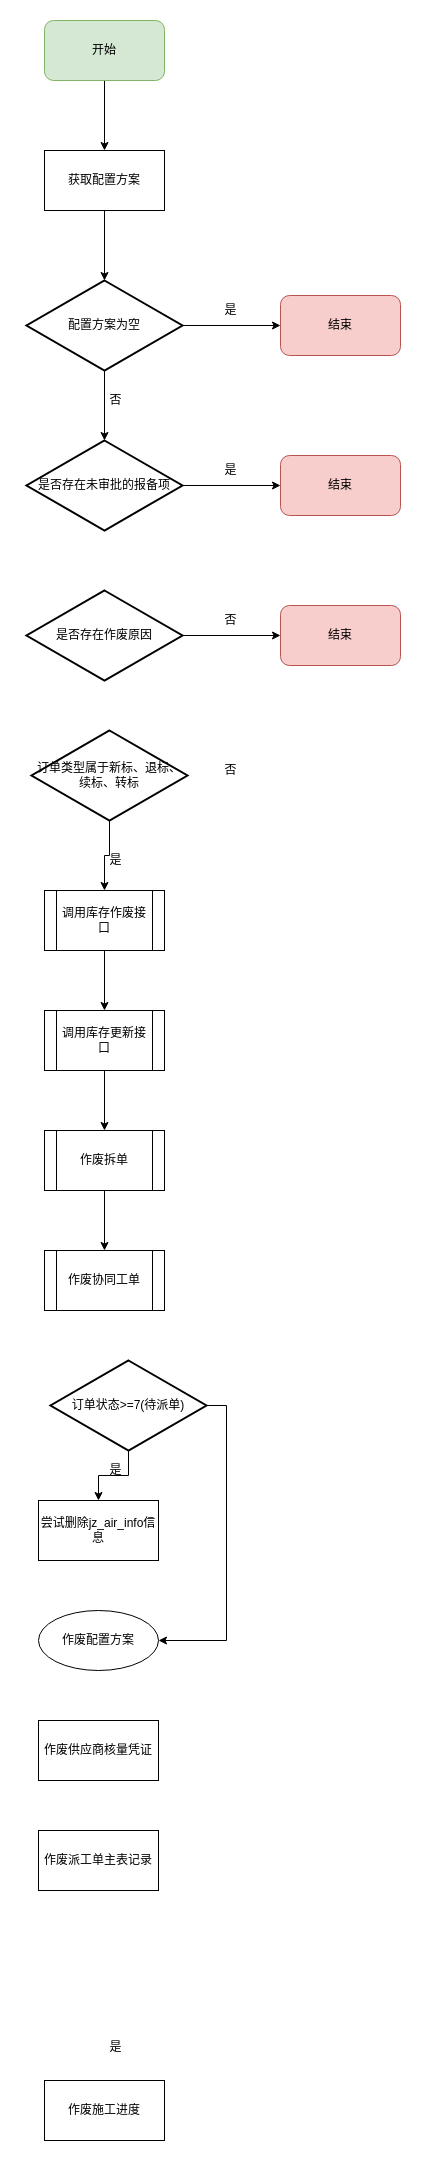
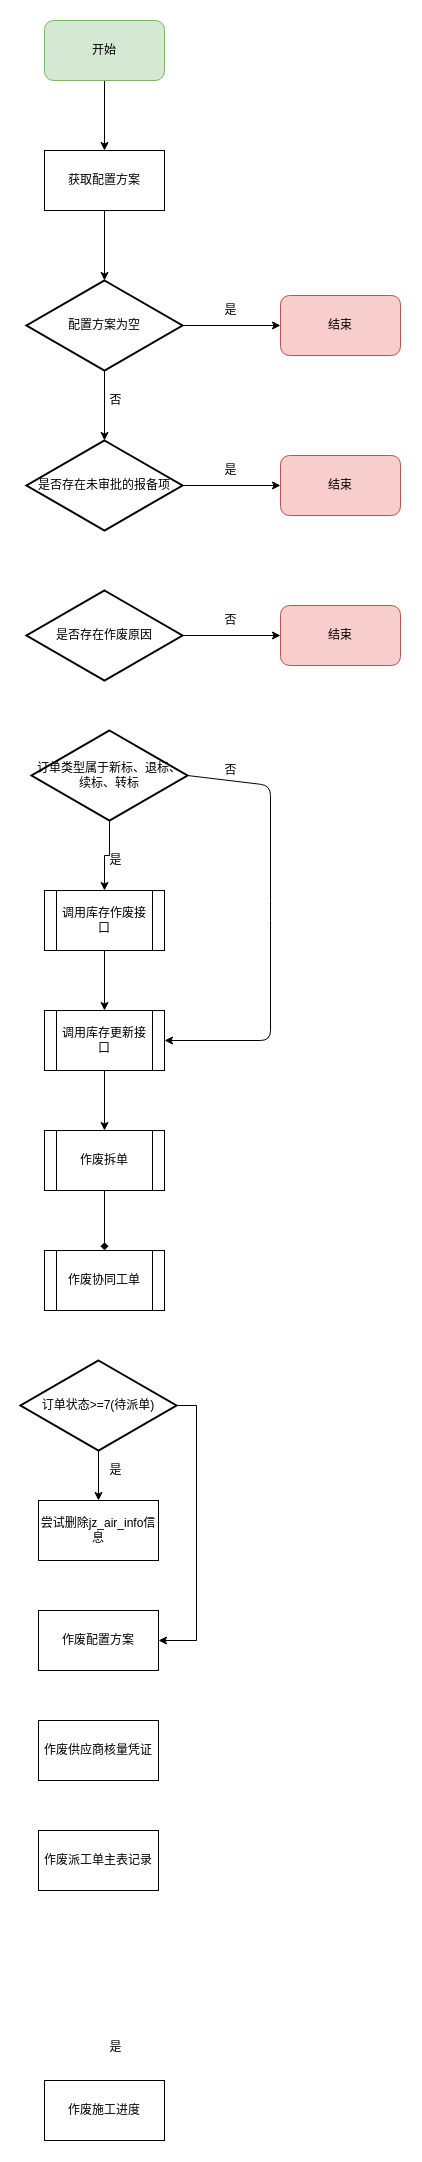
  <mxCell id="0" />
  <mxCell id="1" parent="0" />
  <mxCell id="2" style="edgeStyle=orthogonalEdgeStyle;rounded=0;orthogonalLoop=1;jettySize=auto;html=1;exitX=0.5;exitY=1;exitDx=0;exitDy=0;entryX=0.5;entryY=0;entryDx=0;entryDy=0;" edge="1" parent="1" source="3" target="5"><mxGeometry relative="1" as="geometry" /></mxCell>
  <mxCell id="3" value="开始" style="rounded=1;whiteSpace=wrap;html=1;fillColor=#d5e8d4;strokeColor=#82b366;" vertex="1" parent="1"><mxGeometry x="44" y="20" width="120" height="60" as="geometry" /></mxCell>
  <mxCell id="4" style="edgeStyle=orthogonalEdgeStyle;rounded=0;orthogonalLoop=1;jettySize=auto;html=1;entryX=0.5;entryY=0;entryDx=0;entryDy=0;entryPerimeter=0;" edge="1" parent="1" source="5" target="8"><mxGeometry relative="1" as="geometry" /></mxCell>
  <mxCell id="5" value="获取配置方案" style="rounded=0;whiteSpace=wrap;html=1;" vertex="1" parent="1"><mxGeometry x="44" y="150" width="120" height="60" as="geometry" /></mxCell>
  <mxCell id="6" style="edgeStyle=orthogonalEdgeStyle;rounded=0;orthogonalLoop=1;jettySize=auto;html=1;entryX=0;entryY=0.5;entryDx=0;entryDy=0;" edge="1" parent="1" source="8" target="9"><mxGeometry relative="1" as="geometry" /></mxCell>
  <mxCell id="7" style="edgeStyle=orthogonalEdgeStyle;rounded=0;orthogonalLoop=1;jettySize=auto;html=1;exitX=0.5;exitY=1;exitDx=0;exitDy=0;exitPerimeter=0;entryX=0.5;entryY=0;entryDx=0;entryDy=0;entryPerimeter=0;" edge="1" parent="1" source="8" target="11"><mxGeometry relative="1" as="geometry" /></mxCell>
  <mxCell id="8" value="配置方案为空" style="strokeWidth=2;html=1;shape=mxgraph.flowchart.decision;whiteSpace=wrap;" vertex="1" parent="1"><mxGeometry x="26" y="280" width="156" height="90" as="geometry" /></mxCell>
  <mxCell id="9" value="结束" style="rounded=1;whiteSpace=wrap;html=1;fillColor=#f8cecc;strokeColor=#b85450;" vertex="1" parent="1"><mxGeometry x="280" y="295" width="120" height="60" as="geometry" /></mxCell>
  <mxCell id="10" style="edgeStyle=orthogonalEdgeStyle;rounded=0;orthogonalLoop=1;jettySize=auto;html=1;entryX=0;entryY=0.5;entryDx=0;entryDy=0;" edge="1" parent="1" source="11" target="13"><mxGeometry relative="1" as="geometry" /></mxCell>
  <mxCell id="11" value="是否存在未审批的报备项" style="strokeWidth=2;html=1;shape=mxgraph.flowchart.decision;whiteSpace=wrap;" vertex="1" parent="1"><mxGeometry x="26" y="440" width="156" height="90" as="geometry" /></mxCell>
  <mxCell id="12" value="是" style="text;html=1;align=center;verticalAlign=middle;resizable=0;points=[];autosize=1;" vertex="1" parent="1"><mxGeometry x="215" y="300" width="30" height="20" as="geometry" /></mxCell>
  <mxCell id="13" value="结束" style="rounded=1;whiteSpace=wrap;html=1;fillColor=#f8cecc;strokeColor=#b85450;" vertex="1" parent="1"><mxGeometry x="280" y="455" width="120" height="60" as="geometry" /></mxCell>
  <mxCell id="14" value="是" style="text;html=1;align=center;verticalAlign=middle;resizable=0;points=[];autosize=1;" vertex="1" parent="1"><mxGeometry x="215" y="460" width="30" height="20" as="geometry" /></mxCell>
  <mxCell id="15" value="否" style="text;html=1;align=center;verticalAlign=middle;resizable=0;points=[];autosize=1;" vertex="1" parent="1"><mxGeometry x="100" y="390" width="30" height="20" as="geometry" /></mxCell>
  <mxCell id="16" style="edgeStyle=orthogonalEdgeStyle;rounded=0;orthogonalLoop=1;jettySize=auto;html=1;" edge="1" parent="1" source="17" target="18"><mxGeometry relative="1" as="geometry" /></mxCell>
  <mxCell id="17" value="是否存在作废原因" style="strokeWidth=2;html=1;shape=mxgraph.flowchart.decision;whiteSpace=wrap;" vertex="1" parent="1"><mxGeometry x="26" y="590" width="156" height="90" as="geometry" /></mxCell>
  <mxCell id="18" value="结束" style="rounded=1;whiteSpace=wrap;html=1;fillColor=#f8cecc;strokeColor=#b85450;" vertex="1" parent="1"><mxGeometry x="280" y="605" width="120" height="60" as="geometry" /></mxCell>
  <mxCell id="19" value="否" style="text;html=1;align=center;verticalAlign=middle;resizable=0;points=[];autosize=1;" vertex="1" parent="1"><mxGeometry x="215" y="610" width="30" height="20" as="geometry" /></mxCell>
  <mxCell id="20" style="edgeStyle=orthogonalEdgeStyle;rounded=0;orthogonalLoop=1;jettySize=auto;html=1;entryX=0.5;entryY=0;entryDx=0;entryDy=0;" edge="1" parent="1" source="21" target="23"><mxGeometry relative="1" as="geometry" /></mxCell>
  <mxCell id="21" value="订单类型属于新标、退标、续标、转标" style="strokeWidth=2;html=1;shape=mxgraph.flowchart.decision;whiteSpace=wrap;" vertex="1" parent="1"><mxGeometry x="31" y="730" width="156" height="90" as="geometry" /></mxCell>
  <mxCell id="22" style="edgeStyle=orthogonalEdgeStyle;rounded=0;orthogonalLoop=1;jettySize=auto;html=1;entryX=0.5;entryY=0;entryDx=0;entryDy=0;" edge="1" parent="1" source="23" target="25"><mxGeometry relative="1" as="geometry" /></mxCell>
  <mxCell id="23" value="&lt;span style=&quot;white-space: normal&quot;&gt;调用库存作废接口&lt;/span&gt;" style="shape=process;whiteSpace=wrap;html=1;backgroundOutline=1;" vertex="1" parent="1"><mxGeometry x="44" y="890" width="120" height="60" as="geometry" /></mxCell>
  <mxCell id="24" style="edgeStyle=orthogonalEdgeStyle;rounded=0;orthogonalLoop=1;jettySize=auto;html=1;entryX=0.5;entryY=0;entryDx=0;entryDy=0;" edge="1" parent="1" source="25" target="30"><mxGeometry relative="1" as="geometry" /></mxCell>
  <mxCell id="25" value="&lt;span style=&quot;white-space: normal&quot;&gt;调用库存更新接口&lt;/span&gt;" style="shape=process;whiteSpace=wrap;html=1;backgroundOutline=1;" vertex="1" parent="1"><mxGeometry x="44" y="1010" width="120" height="60" as="geometry" /></mxCell>
  <mxCell id="26" value="是" style="text;html=1;align=center;verticalAlign=middle;resizable=0;points=[];autosize=1;" vertex="1" parent="1"><mxGeometry x="100" y="850" width="30" height="20" as="geometry" /></mxCell>
+ <mxCell id="27" value="" style="endArrow=classic;html=1;exitX=1;exitY=0.5;exitDx=0;exitDy=0;exitPerimeter=0;entryX=1;entryY=0.5;entryDx=0;entryDy=0;" edge="1" parent="1" source="21" target="25"><mxGeometry width="50" height="50" relative="1" as="geometry"><mxPoint x="30" y="1140" as="sourcePoint" /><mxPoint x="80" y="1090" as="targetPoint" /><Array as="points"><mxPoint x="270" y="785" /><mxPoint x="270" y="910" /><mxPoint x="270" y="1040" /></Array></mxGeometry></mxCell>
  <mxCell id="28" value="否" style="text;html=1;align=center;verticalAlign=middle;resizable=0;points=[];autosize=1;" vertex="1" parent="1"><mxGeometry x="215" y="760" width="30" height="20" as="geometry" /></mxCell>
- <mxCell id="29" style="edgeStyle=orthogonalEdgeStyle;rounded=0;orthogonalLoop=1;jettySize=auto;html=1;entryX=0.5;entryY=0;entryDx=0;entryDy=0;" edge="1" parent="1" source="30" target="31"><mxGeometry relative="1" as="geometry" /></mxCell>
+ <mxCell id="29" style="edgeStyle=orthogonalEdgeStyle;rounded=0;orthogonalLoop=1;jettySize=auto;html=1;entryX=0.5;entryY=0;entryDx=0;entryDy=0;endArrow=diamond;" edge="1" parent="1" source="30" target="31"><mxGeometry relative="1" as="geometry" /></mxCell>
  <mxCell id="30" value="作废拆单" style="shape=process;whiteSpace=wrap;html=1;backgroundOutline=1;" vertex="1" parent="1"><mxGeometry x="44" y="1130" width="120" height="60" as="geometry" /></mxCell>
  <mxCell id="31" value="作废协同工单" style="shape=process;whiteSpace=wrap;html=1;backgroundOutline=1;" vertex="1" parent="1"><mxGeometry x="44" y="1250" width="120" height="60" as="geometry" /></mxCell>
- <mxCell id="32" value="作废配置方案" style="ellipse;whiteSpace=wrap;html=1;" vertex="1" parent="1"><mxGeometry x="38" y="1610" width="120" height="60" as="geometry" /></mxCell>
+ <mxCell id="32" value="作废配置方案" style="rounded=0;whiteSpace=wrap;html=1;" vertex="1" parent="1"><mxGeometry x="38" y="1610" width="120" height="60" as="geometry" /></mxCell>
  <mxCell id="33" style="edgeStyle=orthogonalEdgeStyle;rounded=0;orthogonalLoop=1;jettySize=auto;html=1;entryX=0.5;entryY=0;entryDx=0;entryDy=0;" edge="1" parent="1" source="35" target="36"><mxGeometry relative="1" as="geometry" /></mxCell>
  <mxCell id="34" style="edgeStyle=orthogonalEdgeStyle;rounded=0;orthogonalLoop=1;jettySize=auto;html=1;exitX=1;exitY=0.5;exitDx=0;exitDy=0;exitPerimeter=0;entryX=1;entryY=0.5;entryDx=0;entryDy=0;" edge="1" parent="1" source="35" target="32"><mxGeometry relative="1" as="geometry" /></mxCell>
- <mxCell id="35" value="订单状态&amp;gt;=7(待派单)" style="strokeWidth=2;html=1;shape=mxgraph.flowchart.decision;whiteSpace=wrap;" vertex="1" parent="1"><mxGeometry x="50" y="1360" width="156" height="90" as="geometry" /></mxCell>
+ <mxCell id="35" value="订单状态&amp;gt;=7(待派单)" style="strokeWidth=2;html=1;shape=mxgraph.flowchart.decision;whiteSpace=wrap;" vertex="1" parent="1"><mxGeometry x="20" y="1360" width="156" height="90" as="geometry" /></mxCell>
  <mxCell id="36" value="尝试删除jz_air_info信息" style="rounded=0;whiteSpace=wrap;html=1;" vertex="1" parent="1"><mxGeometry x="38" y="1500" width="120" height="60" as="geometry" /></mxCell>
  <mxCell id="37" value="作废供应商核量凭证" style="rounded=0;whiteSpace=wrap;html=1;" vertex="1" parent="1"><mxGeometry x="38" y="1720" width="120" height="60" as="geometry" /></mxCell>
  <mxCell id="38" value="作废派工单主表记录" style="rounded=0;whiteSpace=wrap;html=1;" vertex="1" parent="1"><mxGeometry x="38" y="1830" width="120" height="60" as="geometry" /></mxCell>
  <mxCell id="39" value="作废施工进度" style="rounded=0;whiteSpace=wrap;html=1;" vertex="1" parent="1"><mxGeometry x="44" y="2080" width="120" height="60" as="geometry" /></mxCell>
  <mxCell id="40" value="是" style="text;html=1;align=center;verticalAlign=middle;resizable=0;points=[];autosize=1;" vertex="1" parent="1"><mxGeometry x="100" y="2036.71" width="30" height="20" as="geometry" /></mxCell>
  <mxCell id="41" value="是" style="text;html=1;align=center;verticalAlign=middle;resizable=0;points=[];autosize=1;" vertex="1" parent="1"><mxGeometry x="100" y="1460" width="30" height="20" as="geometry" /></mxCell>
